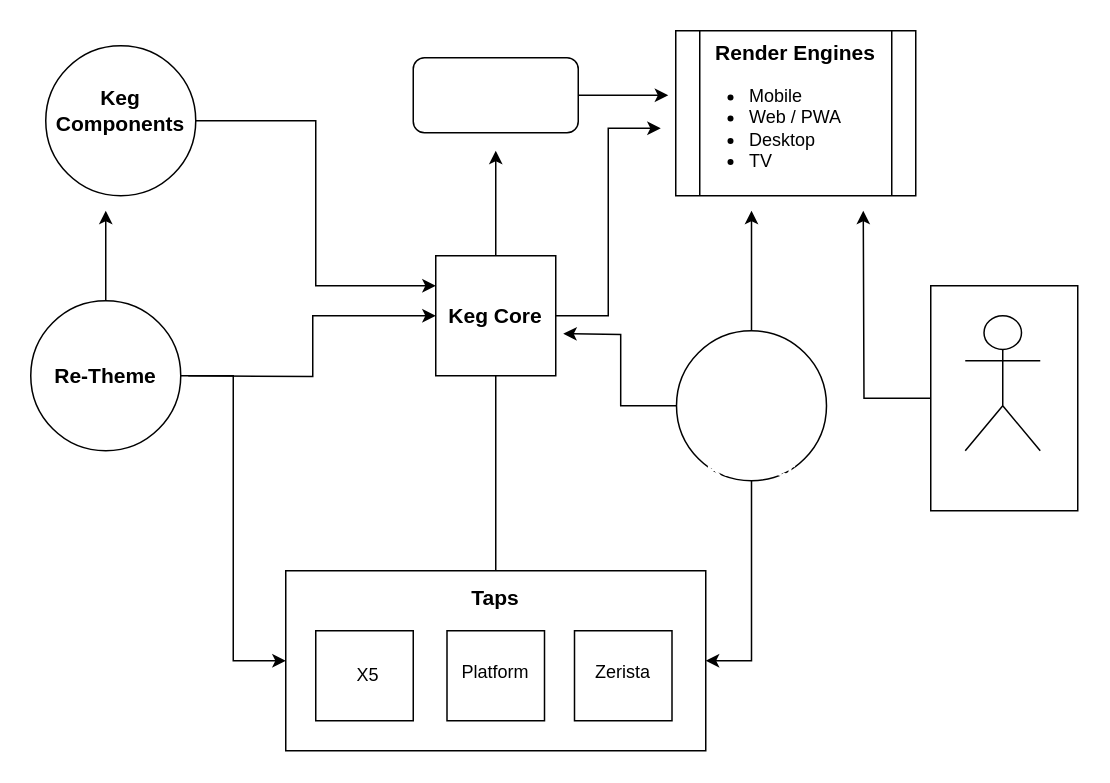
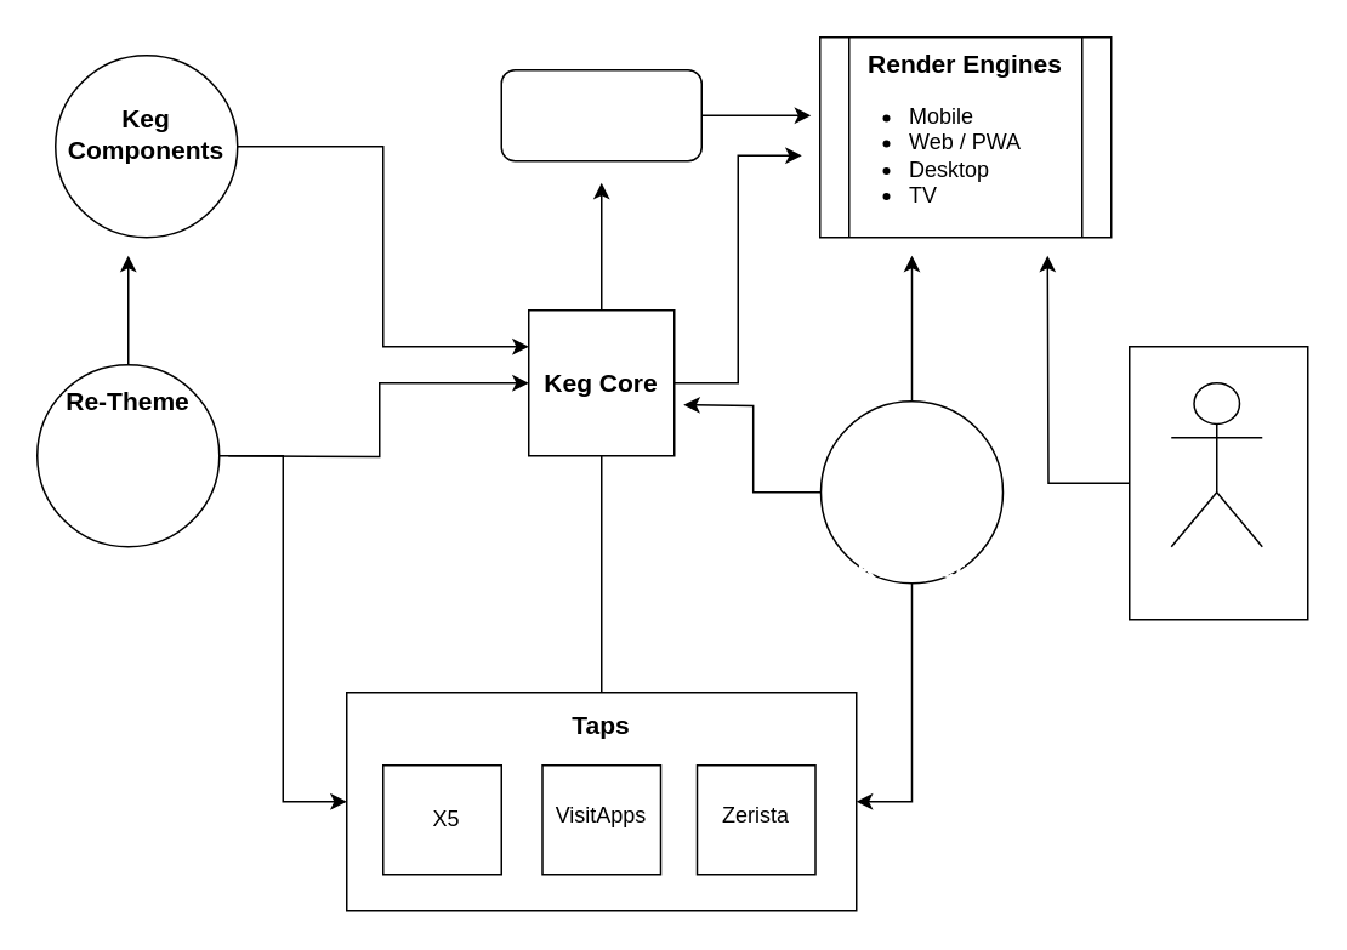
  <mxCell id="0" />
  <mxCell id="1" parent="0" />
  <mxCell id="2" style="edgeStyle=orthogonalEdgeStyle;rounded=0;orthogonalLoop=1;jettySize=auto;html=1;fontColor=none;" edge="1" parent="1" source="3"><mxGeometry relative="1" as="geometry"><mxPoint x="575" y="140" as="targetPoint" /></mxGeometry></mxCell>
  <mxCell id="3" value="" style="rounded=0;whiteSpace=wrap;html=1;fontColor=none;" vertex="1" parent="1"><mxGeometry x="620" y="190" width="98" height="150" as="geometry" /></mxCell>
  <mxCell id="4" style="edgeStyle=orthogonalEdgeStyle;rounded=0;orthogonalLoop=1;jettySize=auto;html=1;fontColor=none;" edge="1" parent="1" source="6"><mxGeometry relative="1" as="geometry"><mxPoint x="330" y="100" as="targetPoint" /></mxGeometry></mxCell>
  <mxCell id="5" style="edgeStyle=orthogonalEdgeStyle;rounded=0;orthogonalLoop=1;jettySize=auto;html=1;entryX=0;entryY=0.5;entryDx=0;entryDy=0;fontColor=none;" edge="1" parent="1" source="6" target="21"><mxGeometry relative="1" as="geometry" /></mxCell>
  <mxCell id="6" value="" style="whiteSpace=wrap;html=1;aspect=fixed;fontStyle=0" vertex="1" parent="1"><mxGeometry x="290" y="170" width="80" height="80" as="geometry" /></mxCell>
  <mxCell id="7" value="&lt;b&gt;&lt;font style=&quot;font-size: 14px&quot;&gt;Keg Core&lt;/font&gt;&lt;/b&gt;" style="text;html=1;strokeColor=none;fillColor=none;align=center;verticalAlign=middle;whiteSpace=wrap;rounded=0;" vertex="1" parent="1"><mxGeometry x="290" y="200" width="80" height="20" as="geometry" /></mxCell>
  <mxCell id="8" value="" style="endArrow=none;html=1;entryX=0.5;entryY=1;entryDx=0;entryDy=0;exitX=0.5;exitY=0;exitDx=0;exitDy=0;" edge="1" parent="1" source="36" target="6"><mxGeometry width="50" height="50" relative="1" as="geometry"><mxPoint x="330" y="280" as="sourcePoint" /><mxPoint x="350" y="250" as="targetPoint" /></mxGeometry></mxCell>
  <mxCell id="9" style="edgeStyle=orthogonalEdgeStyle;rounded=0;orthogonalLoop=1;jettySize=auto;html=1;entryX=0;entryY=0.5;entryDx=0;entryDy=0;fontColor=none;" edge="1" parent="1" source="11" target="36"><mxGeometry relative="1" as="geometry" /></mxCell>
  <mxCell id="10" style="edgeStyle=orthogonalEdgeStyle;rounded=0;orthogonalLoop=1;jettySize=auto;html=1;fontColor=none;" edge="1" parent="1" source="11"><mxGeometry relative="1" as="geometry"><mxPoint x="70" y="140" as="targetPoint" /></mxGeometry></mxCell>
  <mxCell id="11" value="" style="ellipse;whiteSpace=wrap;html=1;aspect=fixed;" vertex="1" parent="1"><mxGeometry x="20" y="200" width="100" height="100" as="geometry" /></mxCell>
  <mxCell id="12" style="edgeStyle=orthogonalEdgeStyle;rounded=0;orthogonalLoop=1;jettySize=auto;html=1;entryX=0;entryY=0.5;entryDx=0;entryDy=0;fontColor=none;" edge="1" parent="1" target="7"><mxGeometry relative="1" as="geometry"><mxPoint x="125" y="250" as="sourcePoint" /></mxGeometry></mxCell>
- <mxCell id="13" value="&lt;b&gt;&lt;font style=&quot;font-size: 14px&quot;&gt;Re-Theme&lt;/font&gt;&lt;/b&gt;" style="text;html=1;strokeColor=none;fillColor=none;align=center;verticalAlign=middle;whiteSpace=wrap;rounded=0;" vertex="1" parent="1"><mxGeometry x="30" y="240" width="80" height="20" as="geometry" /></mxCell>
+ <mxCell id="13" value="&lt;b&gt;&lt;font style=&quot;font-size: 14px&quot;&gt;Re-Theme&lt;/font&gt;&lt;/b&gt;" style="text;html=1;strokeColor=none;fillColor=none;align=center;verticalAlign=middle;whiteSpace=wrap;rounded=0;" vertex="1" parent="1"><mxGeometry x="30" y="210" width="80" height="20" as="geometry" /></mxCell>
  <mxCell id="14" style="edgeStyle=orthogonalEdgeStyle;rounded=0;orthogonalLoop=1;jettySize=auto;html=1;entryX=0;entryY=0.25;entryDx=0;entryDy=0;fontColor=none;" edge="1" parent="1" source="15" target="6"><mxGeometry relative="1" as="geometry" /></mxCell>
  <mxCell id="15" value="" style="ellipse;whiteSpace=wrap;html=1;aspect=fixed;" vertex="1" parent="1"><mxGeometry x="30" y="30" width="100" height="100" as="geometry" /></mxCell>
  <mxCell id="16" value="&lt;b&gt;&lt;font style=&quot;font-size: 14px&quot;&gt;Keg Components&lt;/font&gt;&lt;/b&gt;" style="text;html=1;strokeColor=none;fillColor=none;align=center;verticalAlign=middle;whiteSpace=wrap;rounded=0;" vertex="1" parent="1"><mxGeometry x="45" y="58" width="70" height="30" as="geometry" /></mxCell>
  <mxCell id="17" value="Actor" style="shape=umlActor;verticalLabelPosition=bottom;labelBackgroundColor=#ffffff;verticalAlign=top;outlineConnect=0;fontColor=none;html=1;noLabel=1;" vertex="1" parent="1"><mxGeometry x="643" y="210" width="50" height="90" as="geometry" /></mxCell>
  <mxCell id="18" value="" style="group" vertex="1" connectable="0" parent="1"><mxGeometry x="440" y="20" width="170" height="110" as="geometry" /></mxCell>
  <mxCell id="19" value="" style="shape=process;whiteSpace=wrap;html=1;backgroundOutline=1;" vertex="1" parent="18"><mxGeometry x="10" width="160" height="110" as="geometry" /></mxCell>
  <mxCell id="20" value="&lt;font style=&quot;font-size: 14px&quot;&gt;&lt;b&gt;Render Engines&lt;/b&gt;&lt;/font&gt;" style="text;html=1;strokeColor=none;fillColor=none;align=center;verticalAlign=middle;whiteSpace=wrap;rounded=0;" vertex="1" parent="18"><mxGeometry x="30" y="5" width="120" height="20" as="geometry" /></mxCell>
  <mxCell id="21" value="&lt;div style=&quot;text-align: left&quot;&gt;&lt;ul&gt;&lt;li&gt;&lt;span&gt;Mobile&lt;/span&gt;&lt;/li&gt;&lt;li&gt;&lt;span&gt;Web / PWA&lt;/span&gt;&lt;/li&gt;&lt;li&gt;&lt;span&gt;Desktop&lt;/span&gt;&lt;/li&gt;&lt;li&gt;&lt;span&gt;TV&amp;nbsp;&lt;/span&gt;&lt;/li&gt;&lt;/ul&gt;&lt;/div&gt;" style="text;html=1;strokeColor=none;fillColor=none;align=center;verticalAlign=middle;whiteSpace=wrap;rounded=0;" vertex="1" parent="18"><mxGeometry y="30" width="140" height="70" as="geometry" /></mxCell>
  <mxCell id="22" value="&lt;font color=&quot;#ffffff&quot; style=&quot;font-size: 14px&quot;&gt;&lt;b&gt;Consumer&lt;/b&gt;&lt;/font&gt;" style="text;html=1;strokeColor=none;fillColor=none;align=center;verticalAlign=middle;whiteSpace=wrap;rounded=0;fontColor=none;" vertex="1" parent="1"><mxGeometry x="618" y="302" width="100" height="30" as="geometry" /></mxCell>
  <mxCell id="23" value="" style="group" vertex="1" connectable="0" parent="1"><mxGeometry x="275" y="38" width="110" height="50" as="geometry" /></mxCell>
  <mxCell id="24" value="" style="rounded=1;whiteSpace=wrap;html=1;fontColor=none;" vertex="1" parent="23"><mxGeometry width="110" height="50" as="geometry" /></mxCell>
  <mxCell id="25" value="&lt;font color=&quot;#ffffff&quot;&gt;React&lt;br&gt;React-Native&lt;br&gt;&lt;/font&gt;" style="text;html=1;strokeColor=none;fillColor=none;align=center;verticalAlign=middle;whiteSpace=wrap;rounded=0;fontColor=none;" vertex="1" parent="23"><mxGeometry x="5" y="14" width="100" height="20" as="geometry" /></mxCell>
  <mxCell id="26" value="" style="group" vertex="1" connectable="0" parent="1"><mxGeometry x="450.5" y="220" width="100" height="100" as="geometry" /></mxCell>
  <mxCell id="27" value="" style="ellipse;whiteSpace=wrap;html=1;aspect=fixed;" vertex="1" parent="26"><mxGeometry width="100" height="100" as="geometry" /></mxCell>
  <mxCell id="28" value="&lt;font color=&quot;#ffffff&quot; style=&quot;font-size: 14px&quot;&gt;&lt;b&gt;Tap Resolver&lt;/b&gt;&lt;/font&gt;" style="text;html=1;strokeColor=none;fillColor=none;align=center;verticalAlign=middle;whiteSpace=wrap;rounded=0;fontColor=none;" vertex="1" parent="26"><mxGeometry x="8.5" y="73" width="83" height="20" as="geometry" /></mxCell>
  <mxCell id="29" style="edgeStyle=orthogonalEdgeStyle;rounded=0;orthogonalLoop=1;jettySize=auto;html=1;fontColor=none;" edge="1" parent="1" source="24"><mxGeometry relative="1" as="geometry"><mxPoint x="445" y="63" as="targetPoint" /></mxGeometry></mxCell>
  <mxCell id="30" style="edgeStyle=orthogonalEdgeStyle;rounded=0;orthogonalLoop=1;jettySize=auto;html=1;fontColor=none;" edge="1" parent="1" source="27"><mxGeometry relative="1" as="geometry"><mxPoint x="375" y="222" as="targetPoint" /></mxGeometry></mxCell>
  <mxCell id="31" style="edgeStyle=orthogonalEdgeStyle;rounded=0;orthogonalLoop=1;jettySize=auto;html=1;fontColor=none;" edge="1" parent="1" source="27"><mxGeometry relative="1" as="geometry"><mxPoint x="500.5" y="140" as="targetPoint" /></mxGeometry></mxCell>
  <mxCell id="32" value="&lt;font color=&quot;#ffffff&quot; style=&quot;font-size: 10px;&quot;&gt;Theme&lt;/font&gt;" style="text;html=1;strokeColor=none;fillColor=none;align=center;verticalAlign=middle;whiteSpace=wrap;rounded=0;fontColor=none;fontSize=10;" vertex="1" parent="1"><mxGeometry x="135" y="230" width="40" height="20" as="geometry" /></mxCell>
  <mxCell id="33" value="&lt;font color=&quot;#ffffff&quot; style=&quot;font-size: 10px&quot;&gt;Platform Specific&lt;/font&gt;" style="text;html=1;strokeColor=none;fillColor=none;align=center;verticalAlign=middle;whiteSpace=wrap;rounded=0;fontColor=none;" vertex="1" parent="1"><mxGeometry x="170" y="48" width="95" height="20" as="geometry" /></mxCell>
  <mxCell id="34" style="edgeStyle=orthogonalEdgeStyle;rounded=0;orthogonalLoop=1;jettySize=auto;html=1;entryX=1;entryY=0.5;entryDx=0;entryDy=0;fontSize=10;fontColor=none;" edge="1" parent="1" source="27" target="36"><mxGeometry relative="1" as="geometry" /></mxCell>
  <mxCell id="35" value="" style="group" vertex="1" connectable="0" parent="1"><mxGeometry x="190" y="380" width="280" height="120" as="geometry" /></mxCell>
  <mxCell id="36" value="" style="rounded=0;whiteSpace=wrap;html=1;" vertex="1" parent="35"><mxGeometry width="280" height="120" as="geometry" /></mxCell>
  <mxCell id="37" value="" style="rounded=0;whiteSpace=wrap;html=1;" vertex="1" parent="35"><mxGeometry x="192.5" y="40" width="65" height="60" as="geometry" /></mxCell>
  <mxCell id="38" value="" style="rounded=0;whiteSpace=wrap;html=1;" vertex="1" parent="35"><mxGeometry x="107.5" y="40" width="65" height="60" as="geometry" /></mxCell>
  <mxCell id="39" value="" style="rounded=0;whiteSpace=wrap;html=1;" vertex="1" parent="35"><mxGeometry x="20" y="40" width="65" height="60" as="geometry" /></mxCell>
  <mxCell id="40" value="&lt;font style=&quot;font-size: 14px&quot;&gt;&lt;b&gt;Taps&lt;/b&gt;&lt;/font&gt;" style="text;html=1;strokeColor=none;fillColor=none;align=center;verticalAlign=middle;whiteSpace=wrap;rounded=0;" vertex="1" parent="35"><mxGeometry x="80" y="8" width="120" height="20" as="geometry" /></mxCell>
  <mxCell id="41" value="X5" style="text;html=1;strokeColor=none;fillColor=none;align=center;verticalAlign=middle;whiteSpace=wrap;rounded=0;" vertex="1" parent="35"><mxGeometry x="15" y="60" width="80" height="20" as="geometry" /></mxCell>
- <mxCell id="42" value="Platform" style="text;html=1;strokeColor=none;fillColor=none;align=center;verticalAlign=middle;whiteSpace=wrap;rounded=0;" vertex="1" parent="35"><mxGeometry x="100" y="58" width="80" height="20" as="geometry" /></mxCell>
+ <mxCell id="42" value="VisitApps" style="text;html=1;strokeColor=none;fillColor=none;align=center;verticalAlign=middle;whiteSpace=wrap;rounded=0;" vertex="1" parent="35"><mxGeometry x="100" y="58" width="80" height="20" as="geometry" /></mxCell>
  <mxCell id="43" value="Zerista" style="text;html=1;strokeColor=none;fillColor=none;align=center;verticalAlign=middle;whiteSpace=wrap;rounded=0;" vertex="1" parent="35"><mxGeometry x="185" y="58" width="80" height="20" as="geometry" /></mxCell>
